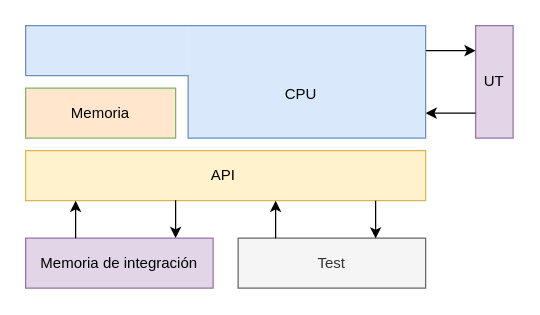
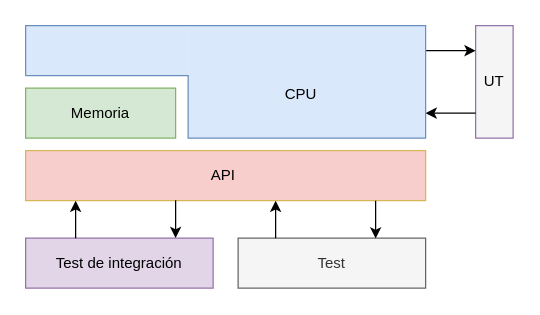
  <mxCell id="0" />
  <mxCell id="1" parent="0" />
- <mxCell id="2" value="API&amp;nbsp;" style="rounded=0;whiteSpace=wrap;html=1;fillColor=#fff2cc;strokeColor=#d6b656;" parent="1" vertex="1"><mxGeometry x="20" y="120" width="320" height="40" as="geometry" /></mxCell>
- <mxCell id="3" value="Memoria" style="rounded=0;whiteSpace=wrap;html=1;fillColor=#ffe6cc;strokeColor=#82b366;" parent="1" vertex="1"><mxGeometry x="20" y="70" width="120" height="40" as="geometry" /></mxCell>
- <mxCell id="4" value="Memoria de integración" style="rounded=0;whiteSpace=wrap;html=1;fillColor=#e1d5e7;strokeColor=#9673a6;" vertex="1" parent="1"><mxGeometry x="20" y="190" width="150" height="40" as="geometry" /></mxCell>
+ <mxCell id="2" value="API&amp;nbsp;" style="rounded=0;whiteSpace=wrap;html=1;fillColor=#f8cecc;strokeColor=#d6b656;" parent="1" vertex="1"><mxGeometry x="20" y="120" width="320" height="40" as="geometry" /></mxCell>
+ <mxCell id="3" value="Memoria" style="rounded=0;whiteSpace=wrap;html=1;fillColor=#d5e8d4;strokeColor=#82b366;" parent="1" vertex="1"><mxGeometry x="20" y="70" width="120" height="40" as="geometry" /></mxCell>
+ <mxCell id="4" value="Test de integración" style="rounded=0;whiteSpace=wrap;html=1;fillColor=#e1d5e7;strokeColor=#9673a6;" vertex="1" parent="1"><mxGeometry x="20" y="190" width="150" height="40" as="geometry" /></mxCell>
  <mxCell id="5" value="Test" style="rounded=0;whiteSpace=wrap;html=1;fillColor=#f5f5f5;fontColor=#333333;strokeColor=#666666;" vertex="1" parent="1"><mxGeometry x="190" y="190" width="150" height="40" as="geometry" /></mxCell>
- <mxCell id="6" value="UT" style="rounded=0;whiteSpace=wrap;html=1;fillColor=#e1d5e7;strokeColor=#9673a6;" vertex="1" parent="1"><mxGeometry x="380" y="20" width="30" height="90" as="geometry" /></mxCell>
+ <mxCell id="6" value="UT" style="rounded=0;whiteSpace=wrap;html=1;fillColor=#f5f5f5;strokeColor=#9673a6;" vertex="1" parent="1"><mxGeometry x="380" y="20" width="30" height="90" as="geometry" /></mxCell>
  <mxCell id="7" value="" style="endArrow=classic;html=1;rounded=0;" edge="1" parent="1"><mxGeometry width="50" height="50" relative="1" as="geometry"><mxPoint x="60" y="190" as="sourcePoint" /><mxPoint x="60" y="160" as="targetPoint" /></mxGeometry></mxCell>
  <mxCell id="8" value="" style="endArrow=classic;html=1;rounded=0;" edge="1" parent="1"><mxGeometry width="50" height="50" relative="1" as="geometry"><mxPoint x="220" y="190" as="sourcePoint" /><mxPoint x="220" y="160" as="targetPoint" /></mxGeometry></mxCell>
  <mxCell id="9" value="" style="endArrow=classic;html=1;rounded=0;" edge="1" parent="1"><mxGeometry width="50" height="50" relative="1" as="geometry"><mxPoint x="140" y="159.73" as="sourcePoint" /><mxPoint x="140" y="190" as="targetPoint" /></mxGeometry></mxCell>
  <mxCell id="10" value="" style="endArrow=classic;html=1;rounded=0;" edge="1" parent="1"><mxGeometry width="50" height="50" relative="1" as="geometry"><mxPoint x="300" y="160" as="sourcePoint" /><mxPoint x="300" y="190.27" as="targetPoint" /></mxGeometry></mxCell>
  <mxCell id="11" value="" style="endArrow=classic;html=1;rounded=0;" edge="1" parent="1"><mxGeometry width="50" height="50" relative="1" as="geometry"><mxPoint x="340" y="40" as="sourcePoint" /><mxPoint x="380" y="40" as="targetPoint" /></mxGeometry></mxCell>
  <mxCell id="12" value="" style="endArrow=classic;html=1;rounded=0;" edge="1" parent="1"><mxGeometry width="50" height="50" relative="1" as="geometry"><mxPoint x="380" y="90" as="sourcePoint" /><mxPoint x="340" y="90" as="targetPoint" /></mxGeometry></mxCell>
  <mxCell id="13" value="" style="rounded=0;whiteSpace=wrap;html=1;strokeColor=none;fillColor=#dae8fc;" vertex="1" parent="1"><mxGeometry x="20" y="20" width="130" height="40" as="geometry" /></mxCell>
  <mxCell id="14" value="" style="rounded=0;whiteSpace=wrap;html=1;strokeColor=none;fillColor=#dae8fc;" vertex="1" parent="1"><mxGeometry x="150" y="20" width="190" height="90" as="geometry" /></mxCell>
  <mxCell id="15" value="CPU" style="text;html=1;align=center;verticalAlign=middle;resizable=0;points=[];autosize=1;strokeColor=none;fillColor=none;" parent="1" vertex="1"><mxGeometry x="215" y="60" width="50" height="30" as="geometry" /></mxCell>
  <mxCell id="16" value="" style="endArrow=none;html=1;rounded=0;fillColor=#dae8fc;strokeColor=#6c8ebf;strokeWidth=1;" parent="1" edge="1"><mxGeometry width="50" height="50" relative="1" as="geometry"><mxPoint x="20" y="60" as="sourcePoint" /><mxPoint x="20" y="60" as="targetPoint" /><Array as="points"><mxPoint x="20" y="20" /><mxPoint x="340" y="20" /><mxPoint x="340" y="110" /><mxPoint x="150" y="110" /><mxPoint x="150" y="60" /></Array></mxGeometry></mxCell>
